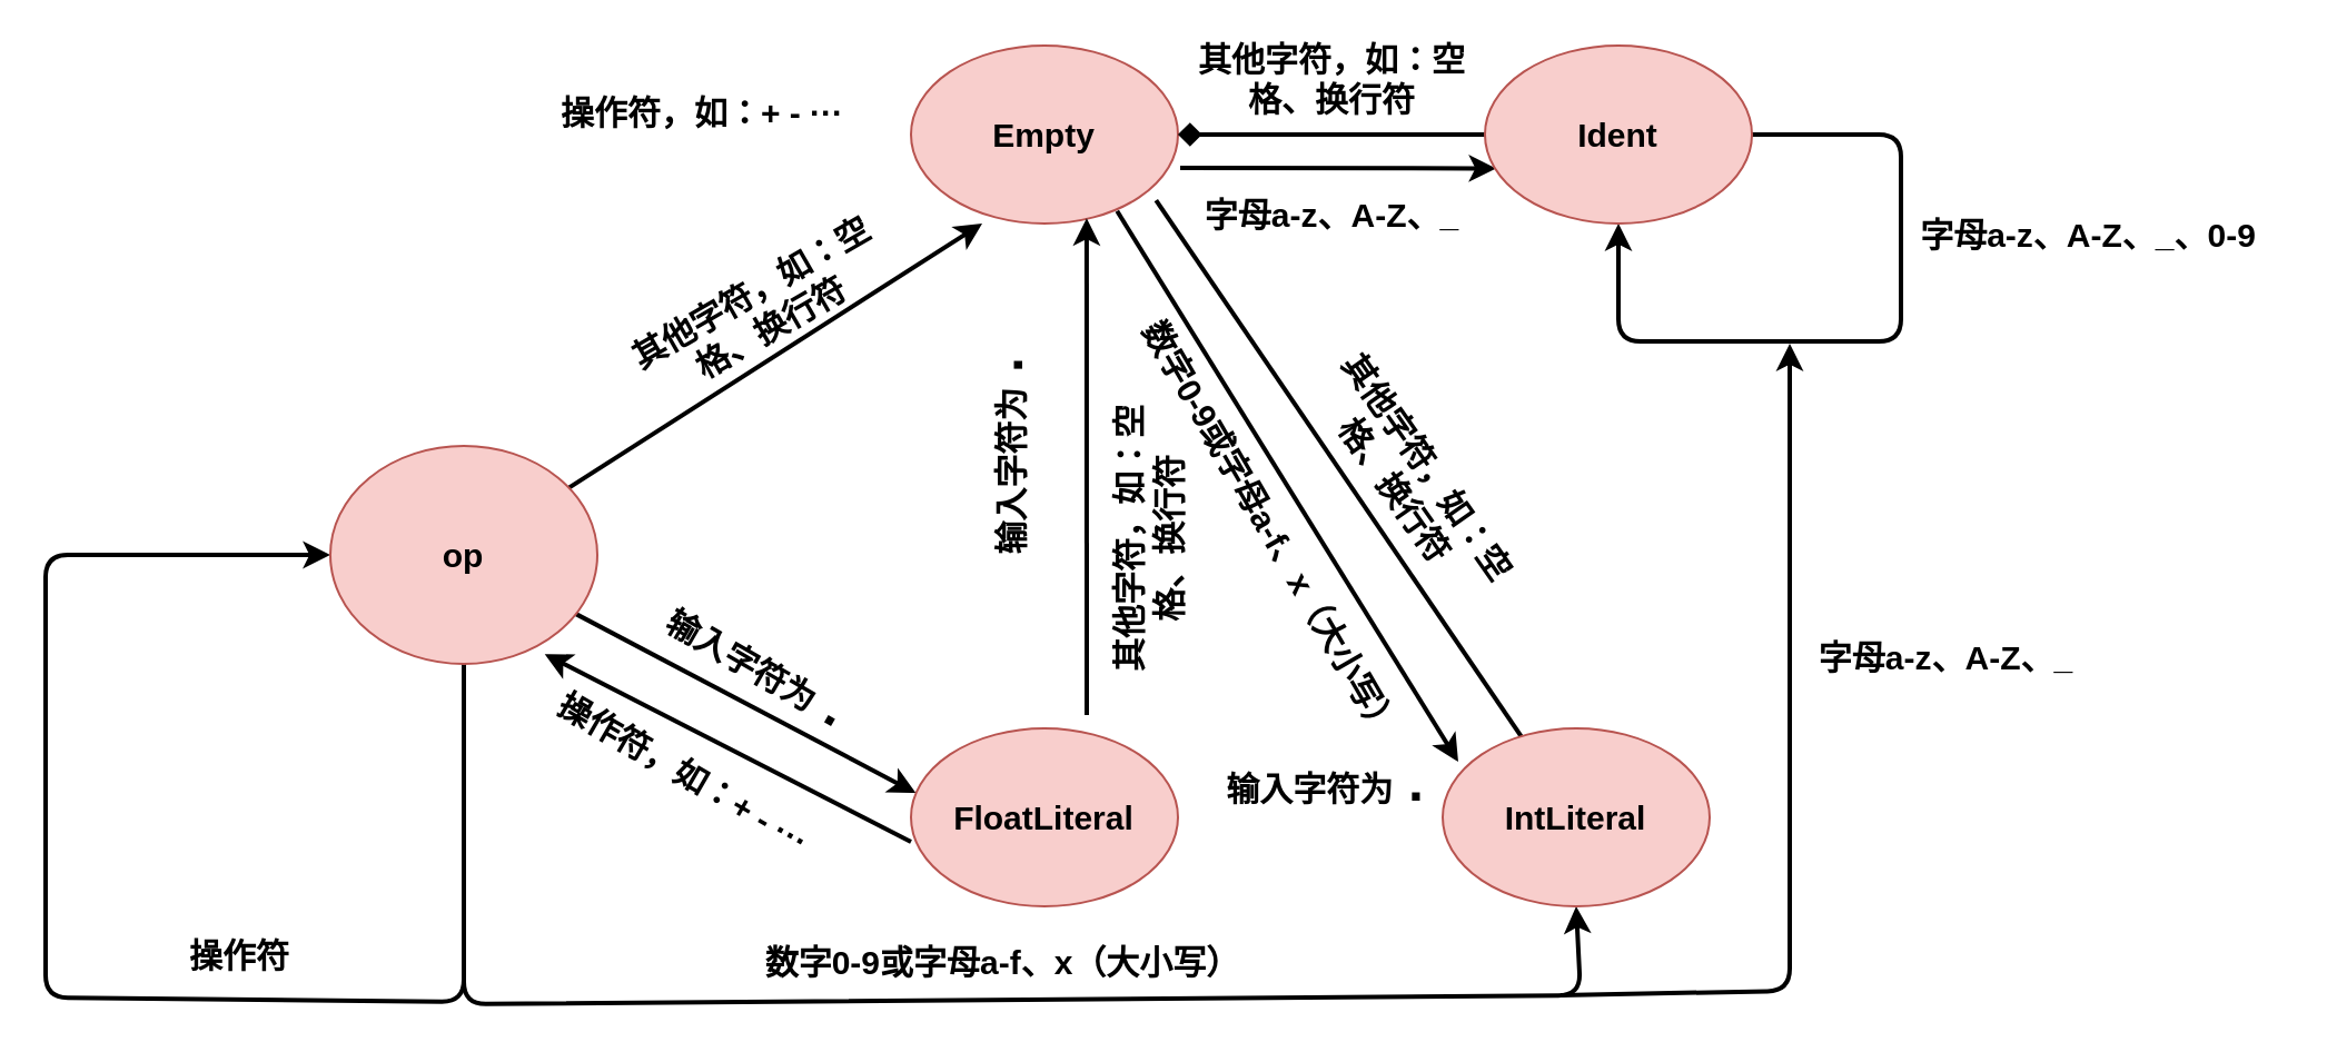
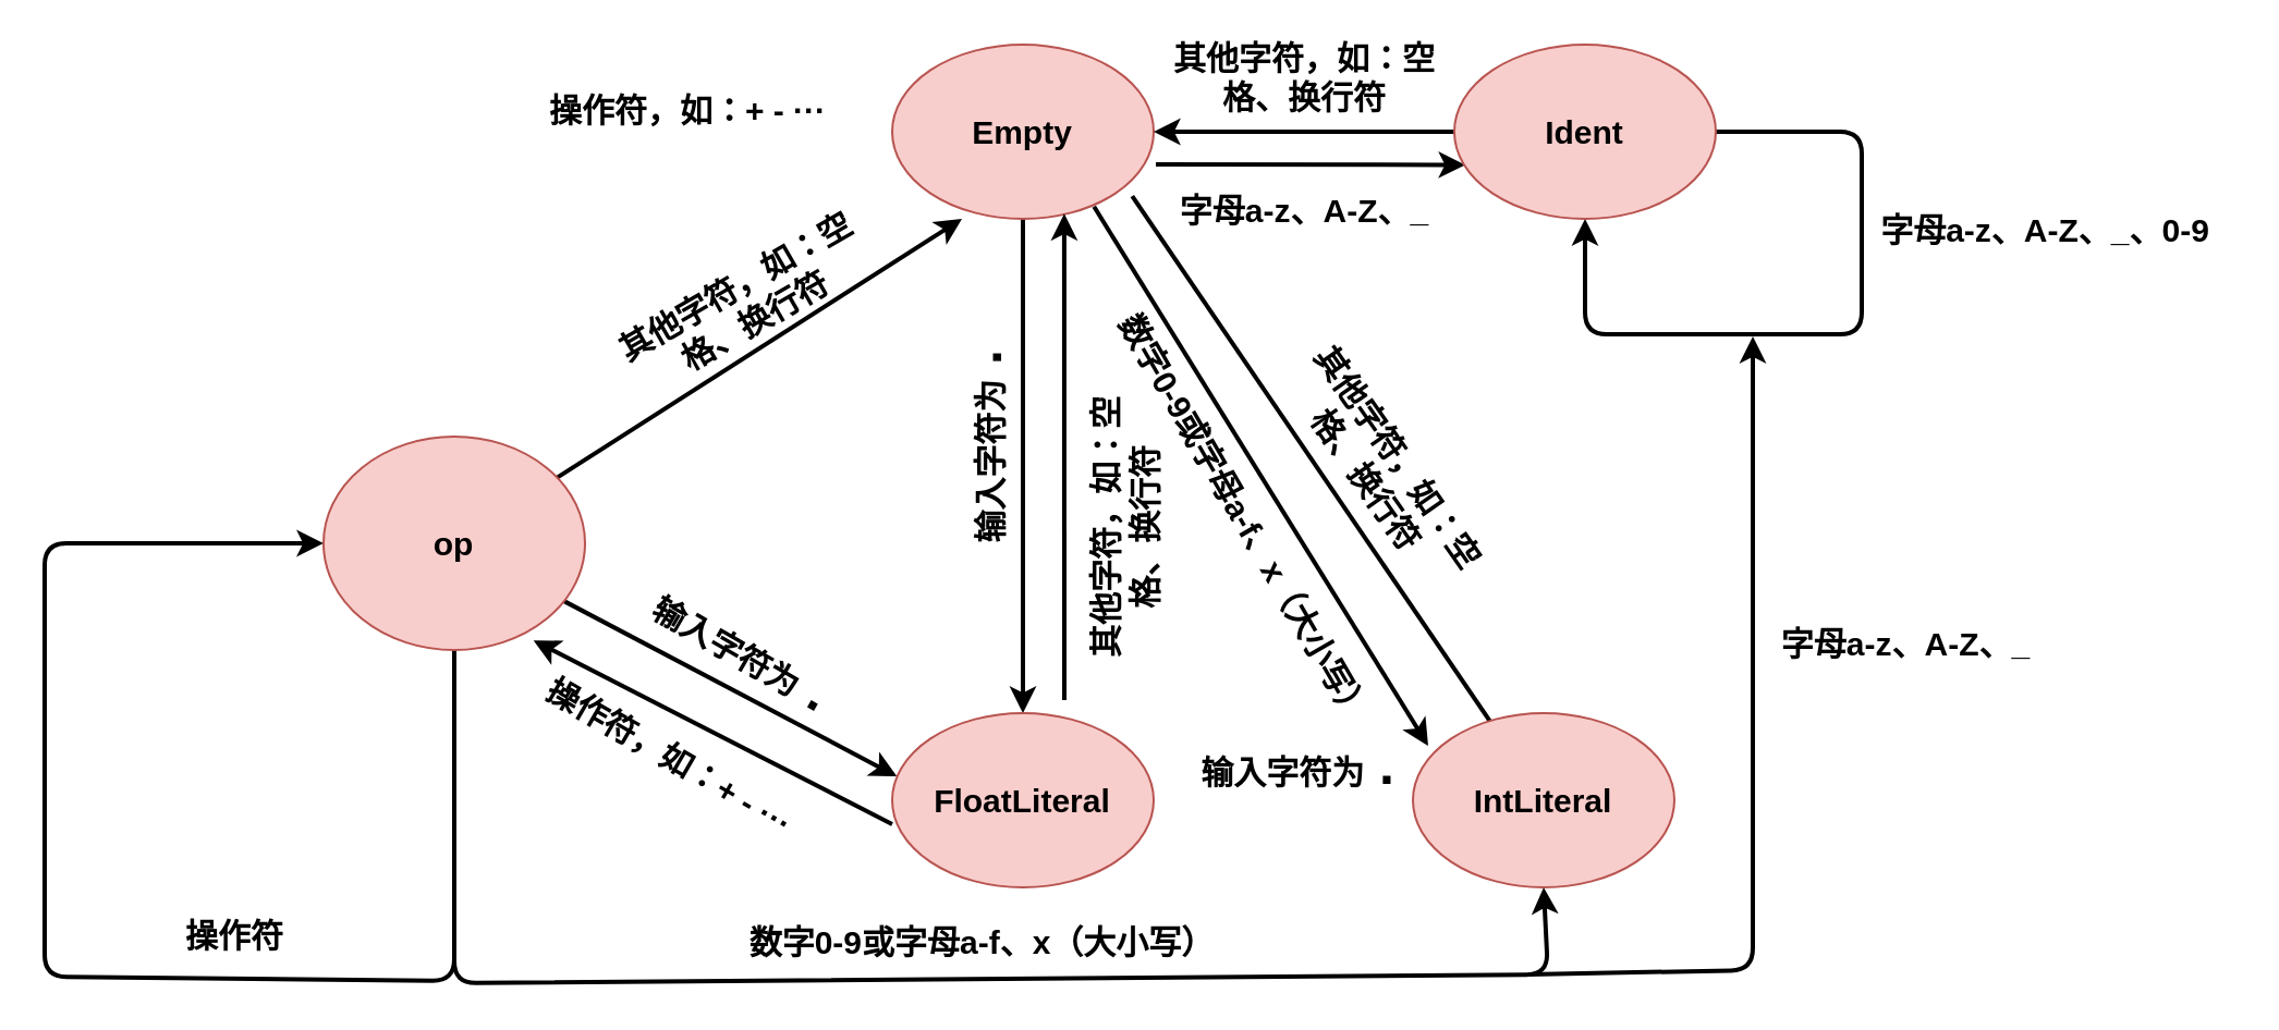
  <mxCell id="0" />
  <mxCell id="1" parent="0" />
+ <mxCell id="2" style="edgeStyle=none;html=1;entryX=0.5;entryY=0;entryDx=0;entryDy=0;strokeWidth=2;fontSize=15;" edge="1" parent="1" source="5" target="16"><mxGeometry relative="1" as="geometry" /></mxCell>
  <mxCell id="3" style="edgeStyle=none;html=1;entryX=0.042;entryY=0.69;entryDx=0;entryDy=0;entryPerimeter=0;strokeWidth=2;fontSize=15;" edge="1" parent="1" target="8"><mxGeometry relative="1" as="geometry"><mxPoint x="530" y="75" as="sourcePoint" /></mxGeometry></mxCell>
  <mxCell id="4" style="edgeStyle=none;html=1;strokeWidth=2;fontSize=15;exitX=0.772;exitY=0.93;exitDx=0;exitDy=0;exitPerimeter=0;" edge="1" parent="1" source="5"><mxGeometry relative="1" as="geometry"><mxPoint x="655" y="342" as="targetPoint" /></mxGeometry></mxCell>
  <mxCell id="5" value="&lt;b&gt;&lt;font style=&quot;font-size: 15px;&quot;&gt;Empty&lt;/font&gt;&lt;/b&gt;" style="ellipse;whiteSpace=wrap;html=1;fillColor=#f8cecc;strokeColor=#b85450;" vertex="1" parent="1"><mxGeometry x="409" y="20" width="120" height="80" as="geometry" /></mxCell>
- <mxCell id="6" style="edgeStyle=none;html=1;entryX=1;entryY=0.5;entryDx=0;entryDy=0;strokeWidth=2;fontSize=15;endArrow=diamond;" edge="1" parent="1" source="8" target="5"><mxGeometry relative="1" as="geometry" /></mxCell>
+ <mxCell id="6" style="edgeStyle=none;html=1;entryX=1;entryY=0.5;entryDx=0;entryDy=0;strokeWidth=2;fontSize=15;" edge="1" parent="1" source="8" target="5"><mxGeometry relative="1" as="geometry" /></mxCell>
  <mxCell id="7" style="edgeStyle=none;html=1;strokeWidth=2;fontSize=15;entryX=0.5;entryY=1;entryDx=0;entryDy=0;" edge="1" parent="1" source="8" target="8"><mxGeometry relative="1" as="geometry"><mxPoint x="686" y="153" as="targetPoint" /><Array as="points"><mxPoint x="854" y="60" /><mxPoint x="854" y="153" /><mxPoint x="727" y="153" /></Array></mxGeometry></mxCell>
  <mxCell id="8" value="&lt;b&gt;&lt;font style=&quot;font-size: 15px;&quot;&gt;Ident&lt;/font&gt;&lt;/b&gt;" style="ellipse;whiteSpace=wrap;html=1;fillColor=#f8cecc;strokeColor=#b85450;" vertex="1" parent="1"><mxGeometry x="667" y="20" width="120" height="80" as="geometry" /></mxCell>
  <mxCell id="9" style="edgeStyle=none;html=1;fontSize=15;entryX=0;entryY=0.5;entryDx=0;entryDy=0;strokeWidth=2;" edge="1" parent="1" source="13" target="13"><mxGeometry relative="1" as="geometry"><mxPoint x="76" y="184" as="targetPoint" /><Array as="points"><mxPoint x="208" y="450" /><mxPoint x="20" y="448" /><mxPoint x="20" y="249" /></Array></mxGeometry></mxCell>
  <mxCell id="10" style="edgeStyle=none;html=1;strokeWidth=2;fontSize=15;" edge="1" parent="1" source="13"><mxGeometry relative="1" as="geometry"><mxPoint x="441" y="100" as="targetPoint" /></mxGeometry></mxCell>
  <mxCell id="11" style="edgeStyle=none;html=1;entryX=0.018;entryY=0.363;entryDx=0;entryDy=0;entryPerimeter=0;strokeWidth=2;fontSize=15;" edge="1" parent="1" source="13" target="16"><mxGeometry relative="1" as="geometry" /></mxCell>
  <mxCell id="12" style="edgeStyle=none;html=1;strokeWidth=2;fontSize=15;entryX=0.5;entryY=1;entryDx=0;entryDy=0;" edge="1" parent="1" source="13" target="18"><mxGeometry relative="1" as="geometry"><mxPoint x="781" y="449" as="targetPoint" /><Array as="points"><mxPoint x="208" y="451" /><mxPoint x="710" y="447" /></Array></mxGeometry></mxCell>
  <mxCell id="13" value="&lt;b&gt;&lt;font style=&quot;font-size: 15px;&quot;&gt;op&lt;/font&gt;&lt;/b&gt;" style="ellipse;whiteSpace=wrap;html=1;fillColor=#f8cecc;strokeColor=#b85450;" vertex="1" parent="1"><mxGeometry x="148" y="200" width="120" height="98" as="geometry" /></mxCell>
  <mxCell id="14" style="edgeStyle=none;html=1;entryX=0.658;entryY=0.97;entryDx=0;entryDy=0;entryPerimeter=0;strokeWidth=2;fontSize=15;" edge="1" parent="1" target="5"><mxGeometry relative="1" as="geometry"><mxPoint x="488" y="321" as="sourcePoint" /></mxGeometry></mxCell>
  <mxCell id="15" style="edgeStyle=none;html=1;entryX=0.803;entryY=0.955;entryDx=0;entryDy=0;entryPerimeter=0;strokeWidth=2;fontSize=15;exitX=0;exitY=0.638;exitDx=0;exitDy=0;exitPerimeter=0;" edge="1" parent="1" source="16" target="13"><mxGeometry relative="1" as="geometry" /></mxCell>
  <mxCell id="16" value="&lt;b&gt;&lt;font style=&quot;font-size: 15px;&quot;&gt;FloatLiteral&lt;/font&gt;&lt;/b&gt;" style="ellipse;whiteSpace=wrap;html=1;fillColor=#f8cecc;strokeColor=#b85450;" vertex="1" parent="1"><mxGeometry x="409" y="327" width="120" height="80" as="geometry" /></mxCell>
  <mxCell id="17" style="edgeStyle=none;html=1;entryX=0.918;entryY=0.87;entryDx=0;entryDy=0;entryPerimeter=0;strokeWidth=2;fontSize=15;endArrow=none;" edge="1" parent="1" source="18" target="5"><mxGeometry relative="1" as="geometry" /></mxCell>
  <mxCell id="18" value="&lt;b&gt;&lt;font style=&quot;font-size: 15px;&quot;&gt;IntLiteral&lt;/font&gt;&lt;/b&gt;" style="ellipse;whiteSpace=wrap;html=1;fillColor=#f8cecc;strokeColor=#b85450;" vertex="1" parent="1"><mxGeometry x="648" y="327" width="120" height="80" as="geometry" /></mxCell>
  <mxCell id="19" value="&lt;b&gt;操作符，如：+ - ···&lt;/b&gt;" style="text;html=1;strokeColor=none;fillColor=none;align=center;verticalAlign=middle;whiteSpace=wrap;rounded=0;fontSize=15;rotation=0;" vertex="1" parent="1"><mxGeometry x="246" y="35" width="139" height="30" as="geometry" /></mxCell>
  <mxCell id="20" value="&lt;b style=&quot;&quot;&gt;&lt;font style=&quot;font-size: 15px;&quot;&gt;输入字符为&lt;/font&gt;&lt;span style=&quot;font-size: 25px;&quot;&gt;&amp;nbsp;&lt;/span&gt;&lt;font style=&quot;font-size: 25px;&quot;&gt;.&amp;nbsp;&lt;/font&gt;&lt;span style=&quot;font-size: 25px;&quot;&gt;&amp;nbsp;&lt;/span&gt;&lt;/b&gt;" style="text;html=1;strokeColor=none;fillColor=none;align=center;verticalAlign=middle;whiteSpace=wrap;rounded=0;fontSize=15;rotation=-90;" vertex="1" parent="1"><mxGeometry x="348" y="183" width="203" height="30" as="geometry" /></mxCell>
  <mxCell id="21" value="&lt;b&gt;其他字符，如：空格、换行符&lt;/b&gt;" style="text;html=1;strokeColor=none;fillColor=none;align=center;verticalAlign=middle;whiteSpace=wrap;rounded=0;fontSize=15;rotation=-30;" vertex="1" parent="1"><mxGeometry x="272" y="124" width="139" height="30" as="geometry" /></mxCell>
  <mxCell id="22" value="&lt;b&gt;操作符&lt;/b&gt;" style="text;html=1;strokeColor=none;fillColor=none;align=center;verticalAlign=middle;whiteSpace=wrap;rounded=0;fontSize=15;rotation=0;" vertex="1" parent="1"><mxGeometry x="38" y="414" width="139" height="30" as="geometry" /></mxCell>
  <mxCell id="23" value="&lt;b style=&quot;&quot;&gt;&lt;font style=&quot;font-size: 15px;&quot;&gt;输入字符为&lt;/font&gt;&lt;span style=&quot;font-size: 25px;&quot;&gt;&amp;nbsp;&lt;/span&gt;&lt;font style=&quot;font-size: 25px;&quot;&gt;.&amp;nbsp;&lt;/font&gt;&lt;span style=&quot;font-size: 25px;&quot;&gt;&amp;nbsp;&lt;/span&gt;&lt;/b&gt;" style="text;html=1;strokeColor=none;fillColor=none;align=center;verticalAlign=middle;whiteSpace=wrap;rounded=0;fontSize=15;rotation=30;" vertex="1" parent="1"><mxGeometry x="246" y="285" width="203" height="30" as="geometry" /></mxCell>
  <mxCell id="24" value="&lt;b&gt;数字0-9或字母a-f、x（大小写）&lt;/b&gt;" style="text;html=1;strokeColor=none;fillColor=none;align=center;verticalAlign=middle;whiteSpace=wrap;rounded=0;fontSize=15;rotation=0;" vertex="1" parent="1"><mxGeometry x="333" y="417" width="235" height="30" as="geometry" /></mxCell>
  <mxCell id="25" value="&lt;b style=&quot;&quot;&gt;&lt;font style=&quot;font-size: 15px;&quot;&gt;输入字符为&lt;/font&gt;&lt;span style=&quot;font-size: 25px;&quot;&gt;&amp;nbsp;&lt;/span&gt;&lt;font style=&quot;font-size: 25px;&quot;&gt;.&amp;nbsp;&lt;/font&gt;&lt;span style=&quot;font-size: 25px;&quot;&gt;&amp;nbsp;&lt;/span&gt;&lt;/b&gt;" style="text;html=1;strokeColor=none;fillColor=none;align=center;verticalAlign=middle;whiteSpace=wrap;rounded=0;fontSize=15;rotation=0;" vertex="1" parent="1"><mxGeometry x="501" y="335" width="203" height="30" as="geometry" /></mxCell>
  <mxCell id="26" value="&lt;b&gt;其他字符，如：空格、换行符&lt;/b&gt;" style="text;html=1;strokeColor=none;fillColor=none;align=center;verticalAlign=middle;whiteSpace=wrap;rounded=0;fontSize=15;rotation=-90;" vertex="1" parent="1"><mxGeometry x="446" y="227" width="139" height="30" as="geometry" /></mxCell>
  <mxCell id="27" value="&lt;b&gt;其他字符，如：空格、换行符&lt;/b&gt;" style="text;html=1;strokeColor=none;fillColor=none;align=center;verticalAlign=middle;whiteSpace=wrap;rounded=0;fontSize=15;rotation=55;" vertex="1" parent="1"><mxGeometry x="565" y="200" width="139" height="30" as="geometry" /></mxCell>
  <mxCell id="28" value="&lt;b&gt;其他字符，如：空格、换行符&lt;/b&gt;" style="text;html=1;strokeColor=none;fillColor=none;align=center;verticalAlign=middle;whiteSpace=wrap;rounded=0;fontSize=15;rotation=0;" vertex="1" parent="1"><mxGeometry x="529" y="20" width="139" height="30" as="geometry" /></mxCell>
  <mxCell id="29" value="&lt;b&gt;字母a-z、A-Z、_&lt;/b&gt;" style="text;html=1;strokeColor=none;fillColor=none;align=center;verticalAlign=middle;whiteSpace=wrap;rounded=0;fontSize=15;rotation=0;" vertex="1" parent="1"><mxGeometry x="529" y="81" width="139" height="30" as="geometry" /></mxCell>
  <mxCell id="30" value="&lt;b&gt;字母a-z、A-Z、_、0-9&lt;/b&gt;" style="text;html=1;strokeColor=none;fillColor=none;align=center;verticalAlign=middle;whiteSpace=wrap;rounded=0;fontSize=15;rotation=0;" vertex="1" parent="1"><mxGeometry x="853" y="90" width="171" height="30" as="geometry" /></mxCell>
  <mxCell id="31" value="&lt;b&gt;数字0-9或字母a-f、x（大小写）&lt;/b&gt;" style="text;html=1;strokeColor=none;fillColor=none;align=center;verticalAlign=middle;whiteSpace=wrap;rounded=0;fontSize=15;rotation=60;" vertex="1" parent="1"><mxGeometry x="454" y="223" width="235" height="30" as="geometry" /></mxCell>
  <mxCell id="32" value="" style="endArrow=classic;html=1;strokeWidth=2;fontSize=15;" edge="1" parent="1"><mxGeometry width="50" height="50" relative="1" as="geometry"><mxPoint x="701" y="447" as="sourcePoint" /><mxPoint x="804" y="154" as="targetPoint" /><Array as="points"><mxPoint x="804" y="445" /></Array></mxGeometry></mxCell>
  <mxCell id="33" value="&lt;b&gt;操作符，如：+ - ···&lt;/b&gt;" style="text;html=1;strokeColor=none;fillColor=none;align=center;verticalAlign=middle;whiteSpace=wrap;rounded=0;fontSize=15;rotation=30;" vertex="1" parent="1"><mxGeometry x="238" y="332" width="139" height="30" as="geometry" /></mxCell>
  <mxCell id="34" value="&lt;b&gt;字母a-z、A-Z、_&lt;/b&gt;" style="text;html=1;strokeColor=none;fillColor=none;align=center;verticalAlign=middle;whiteSpace=wrap;rounded=0;fontSize=15;rotation=0;" vertex="1" parent="1"><mxGeometry x="805" y="280" width="139" height="30" as="geometry" /></mxCell>
